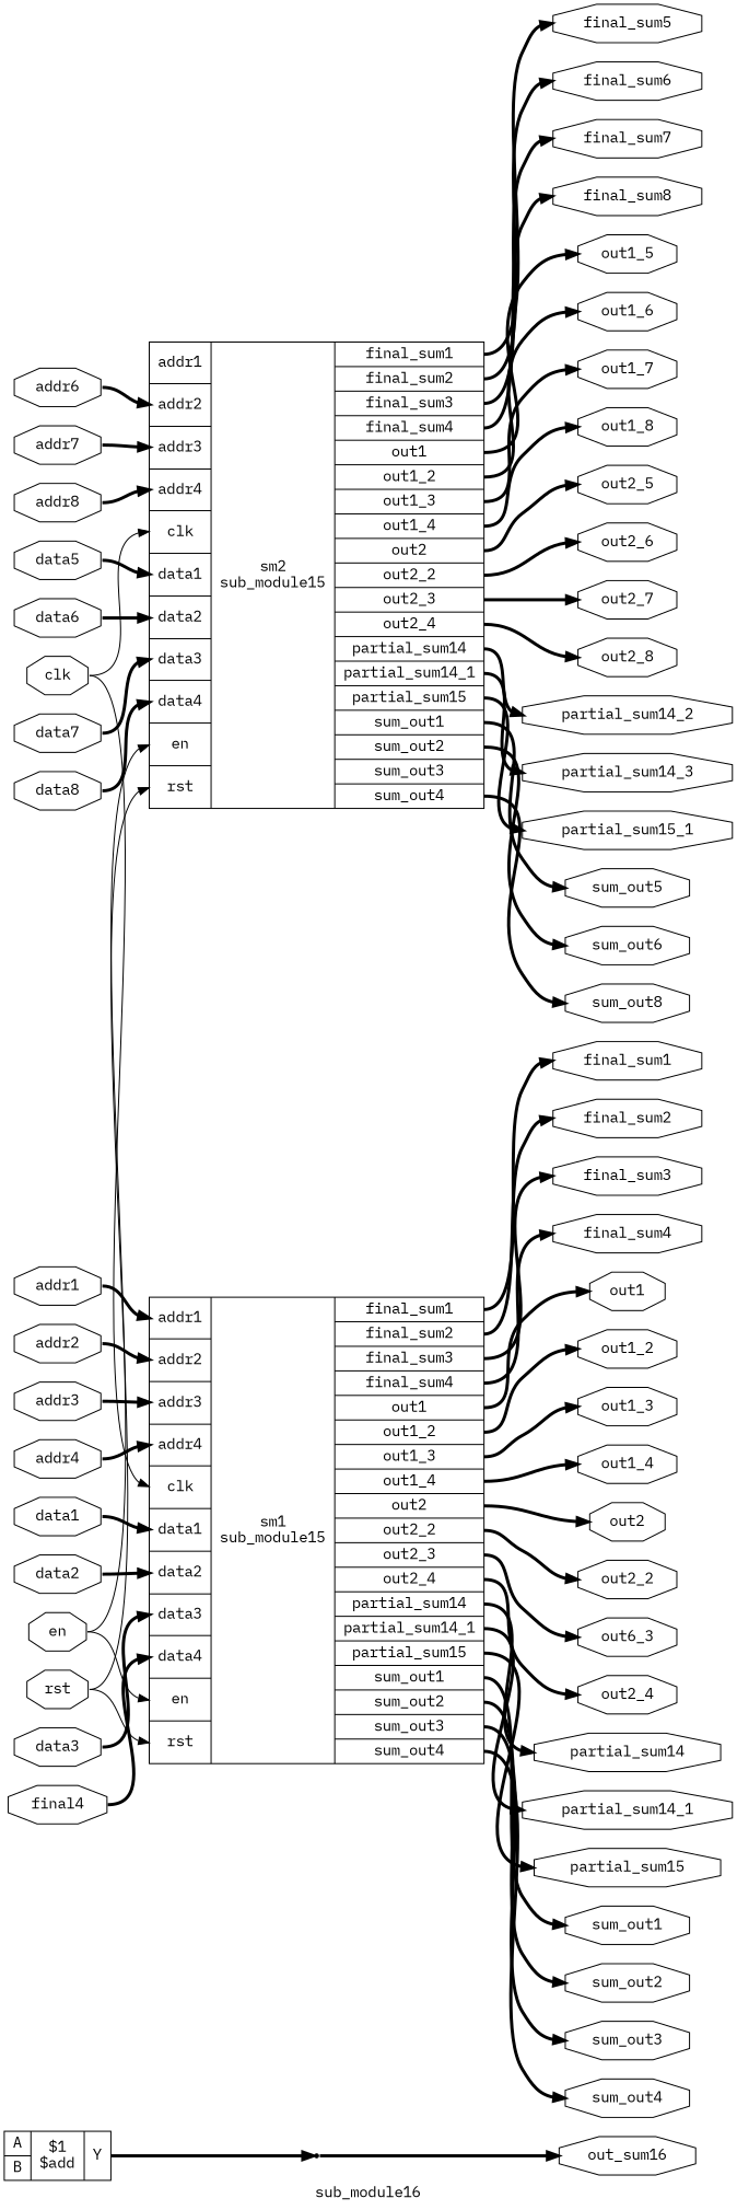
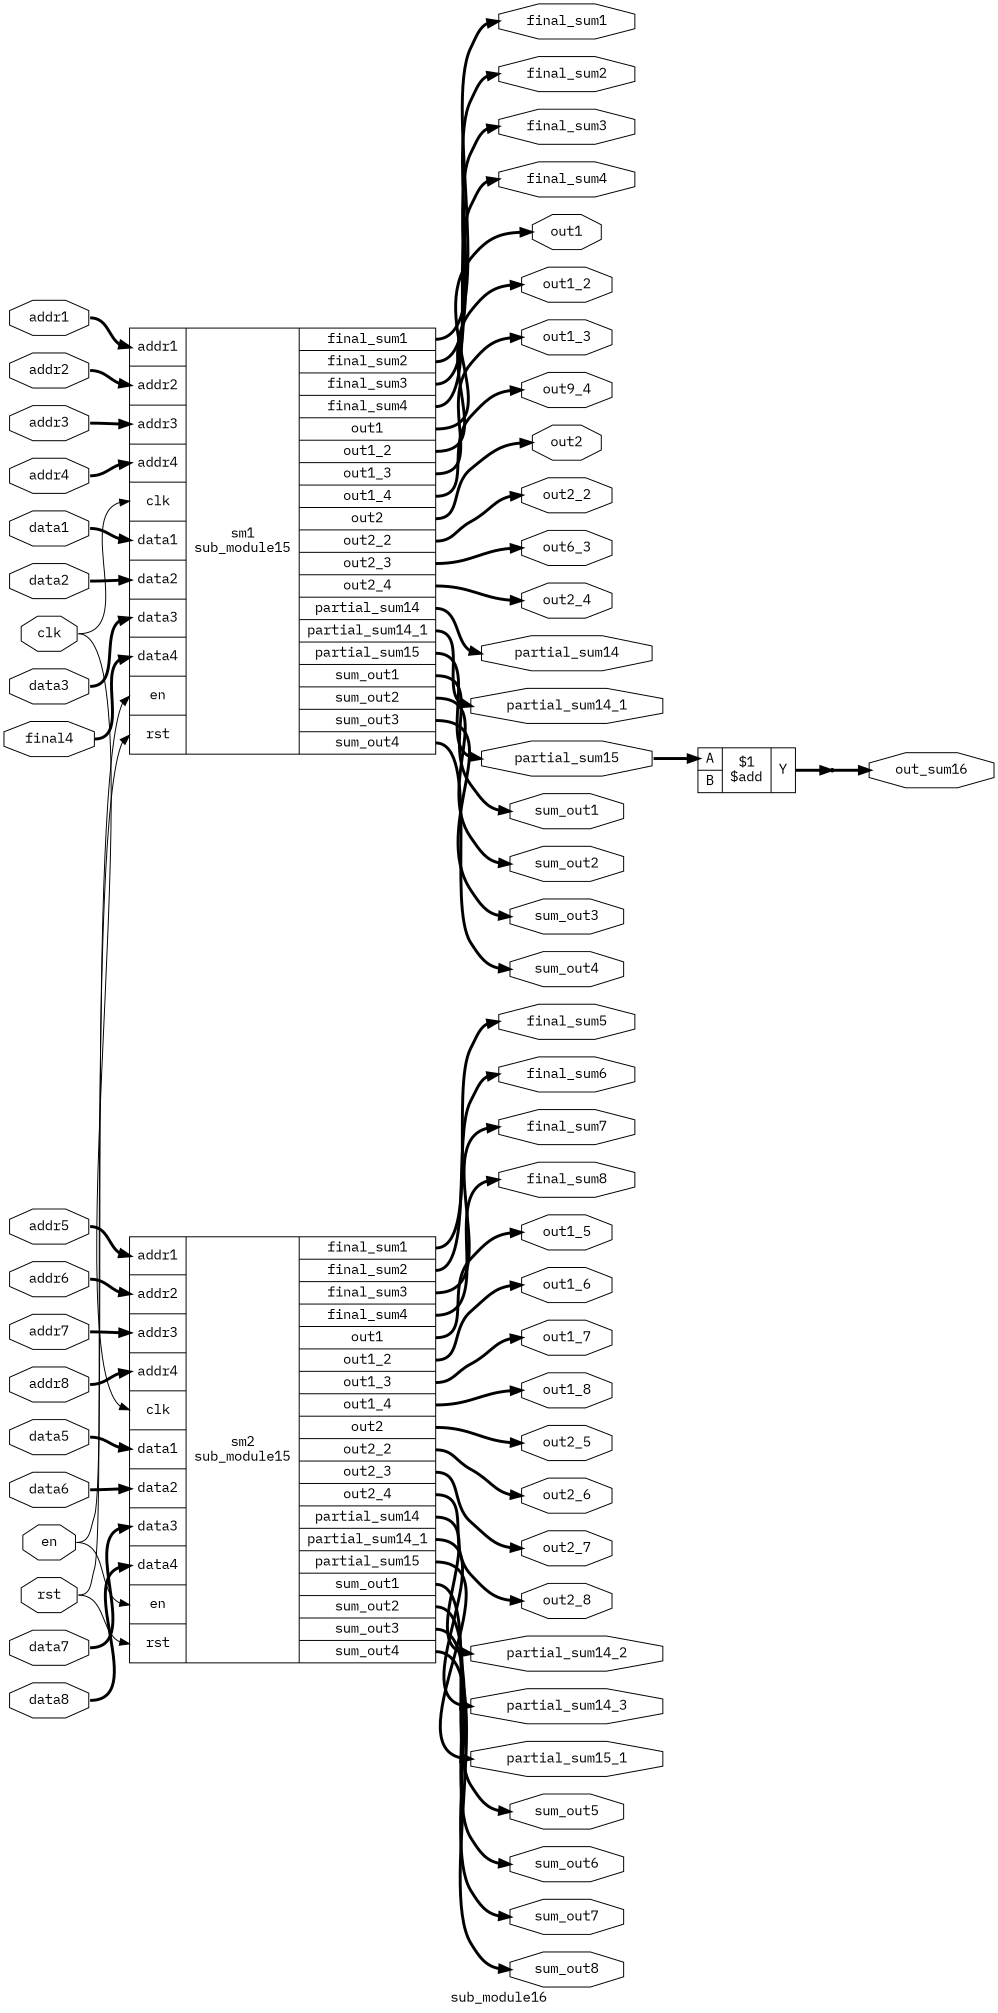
  digraph {
    fontname="IBM Plex Mono"
    label=sub_module16
    rankdir=LR
    remincross=true
    node [color=black fontcolor=black fontname="IBM Plex Mono" shape=octagon]
    edge [color=black fontcolor=black fontname="IBM Plex Mono" headport=w style="setlinewidth(3)" tailport=e]
    n1 [label=out_sum16]
    n2 [label=partial_sum15_1]
    n3 [label="{{<p60> A|<p61> B}|$1\n$add|{<p62> Y}}" shape=record color="" fontcolor=""]
    x0 [shape=point color="" fontcolor=""]
    n5 [label=partial_sum15]
    n6 [label=partial_sum14_3]
    n7 [label=partial_sum14_2]
    n8 [label=partial_sum14_1]
    n9 [label=partial_sum14]
    n10 [label=final_sum8]
    n11 [label=final_sum7]
    n12 [label=final_sum6]
    n13 [label=final_sum5]
    n14 [label=final_sum4]
    n15 [label=final_sum3]
    n16 [label=final_sum2]
    n17 [label=final_sum1]
    n18 [label=sum_out8]
+   n19 [label=sum_out7]
    n20 [label=sum_out6]
    n21 [label=sum_out5]
    n22 [label=sum_out4]
    n23 [label=sum_out3]
    n24 [label=sum_out2]
    n25 [label=sum_out1]
    n26 [label=out2_8]
    n27 [label=out2_7]
    n28 [label=out2_6]
    n29 [label=out2_5]
    n30 [label=out2_4]
    n31 [label=out6_3]
    n32 [label=out2_2]
    n33 [label=out2]
    n34 [label=out1_8]
    n35 [label=out1_7]
    n36 [label=out1_6]
    n37 [label=out1_5]
-   n38 [label=out1_4]
+   n38 [label=out9_4]
    n39 [label=out1_3]
    n40 [label=out1_2]
    n41 [label=out1]
    n42 [label=addr8]
    n43 [label="{{<p48> addr1|<p47> addr2|<p46> addr3|<p45> addr4|<p59> clk|<p56> data1|<p55> data2|<p54> data3|<p53> data4|<p57> en|<p58> rst}|sm2\nsub_module15|{<p16> final_sum1|<p15> final_sum2|<p14> final_sum3|<p13> final_sum4|<p40> out1|<p39> out1_2|<p38> out1_3|<p37> out1_4|<p32> out2|<p31> out2_2|<p30> out2_3|<p29> out2_4|<p8> partial_sum14|<p7> partial_sum14_1|<p4> partial_sum15|<p24> sum_out1|<p23> sum_out2|<p22> sum_out3|<p21> sum_out4}}" shape=record color="" fontcolor=""]
    n44 [label=addr7]
    n45 [label=addr6]
+   n46 [label=addr5]
    n47 [label=addr4]
    n48 [label="{{<p48> addr1|<p47> addr2|<p46> addr3|<p45> addr4|<p59> clk|<p56> data1|<p55> data2|<p54> data3|<p53> data4|<p57> en|<p58> rst}|sm1\nsub_module15|{<p16> final_sum1|<p15> final_sum2|<p14> final_sum3|<p13> final_sum4|<p40> out1|<p39> out1_2|<p38> out1_3|<p37> out1_4|<p32> out2|<p31> out2_2|<p30> out2_3|<p29> out2_4|<p8> partial_sum14|<p7> partial_sum14_1|<p4> partial_sum15|<p24> sum_out1|<p23> sum_out2|<p22> sum_out3|<p21> sum_out4}}" shape=record color="" fontcolor=""]
    n49 [label=addr3]
    n50 [label=addr2]
    n51 [label=addr1]
    n52 [label=data8]
    n53 [label=data7]
    n54 [label=data6]
    n55 [label=data5]
    n56 [label=final4]
    n57 [label=data3]
    n58 [label=data2]
    n59 [label=data1]
    n60 [label=en]
    n61 [label=rst]
    n62 [label=clk]
    n3 -> x0 [tailport="p62:e"]
    x0 -> n1
+   n5 -> n3 [headport="p60:w"]
    n42 -> n43 [headport="p45:w"]
    n43 -> n2 [tailport="p4:e"]
    n43 -> n6 [tailport="p7:e"]
    n43 -> n7 [tailport="p8:e"]
    n43 -> n10 [tailport="p13:e"]
    n43 -> n11 [tailport="p14:e"]
    n43 -> n12 [tailport="p15:e"]
    n43 -> n13 [tailport="p16:e"]
    n43 -> n18 [tailport="p21:e"]
+   n43 -> n19 [tailport="p22:e"]
    n43 -> n20 [tailport="p23:e"]
    n43 -> n21 [tailport="p24:e"]
    n43 -> n26 [tailport="p29:e"]
    n43 -> n27 [tailport="p30:e"]
    n43 -> n28 [tailport="p31:e"]
    n43 -> n29 [tailport="p32:e"]
    n43 -> n34 [tailport="p37:e"]
    n43 -> n35 [tailport="p38:e"]
    n43 -> n36 [tailport="p39:e"]
    n43 -> n37 [tailport="p40:e"]
    n44 -> n43 [headport="p46:w"]
    n45 -> n43 [headport="p47:w"]
+   n46 -> n43 [headport="p48:w"]
    n47 -> n48 [headport="p45:w"]
    n48 -> n5 [tailport="p4:e"]
    n48 -> n8 [tailport="p7:e"]
    n48 -> n9 [tailport="p8:e"]
    n48 -> n14 [tailport="p13:e"]
    n48 -> n15 [tailport="p14:e"]
    n48 -> n16 [tailport="p15:e"]
    n48 -> n17 [tailport="p16:e"]
    n48 -> n22 [tailport="p21:e"]
    n48 -> n23 [tailport="p22:e"]
    n48 -> n24 [tailport="p23:e"]
    n48 -> n25 [tailport="p24:e"]
    n48 -> n30 [tailport="p29:e"]
    n48 -> n31 [tailport="p30:e"]
    n48 -> n32 [tailport="p31:e"]
    n48 -> n33 [tailport="p32:e"]
    n48 -> n38 [tailport="p37:e"]
    n48 -> n39 [tailport="p38:e"]
    n48 -> n40 [tailport="p39:e"]
    n48 -> n41 [tailport="p40:e"]
    n49 -> n48 [headport="p46:w"]
    n50 -> n48 [headport="p47:w"]
    n51 -> n48 [headport="p48:w"]
    n52 -> n43 [headport="p53:w"]
    n53 -> n43 [headport="p54:w"]
    n54 -> n43 [headport="p55:w"]
    n55 -> n43 [headport="p56:w"]
    n56 -> n48 [headport="p53:w"]
    n57 -> n48 [headport="p54:w"]
    n58 -> n48 [headport="p55:w"]
    n59 -> n48 [headport="p56:w"]
    n60 -> n43 [headport="p57:w" style=""]
    n60 -> n48 [headport="p57:w" style=""]
    n61 -> n43 [headport="p58:w" style=""]
    n61 -> n48 [headport="p58:w" style=""]
    n62 -> n43 [headport="p59:w" style=""]
    n62 -> n48 [headport="p59:w" style=""]
  }
